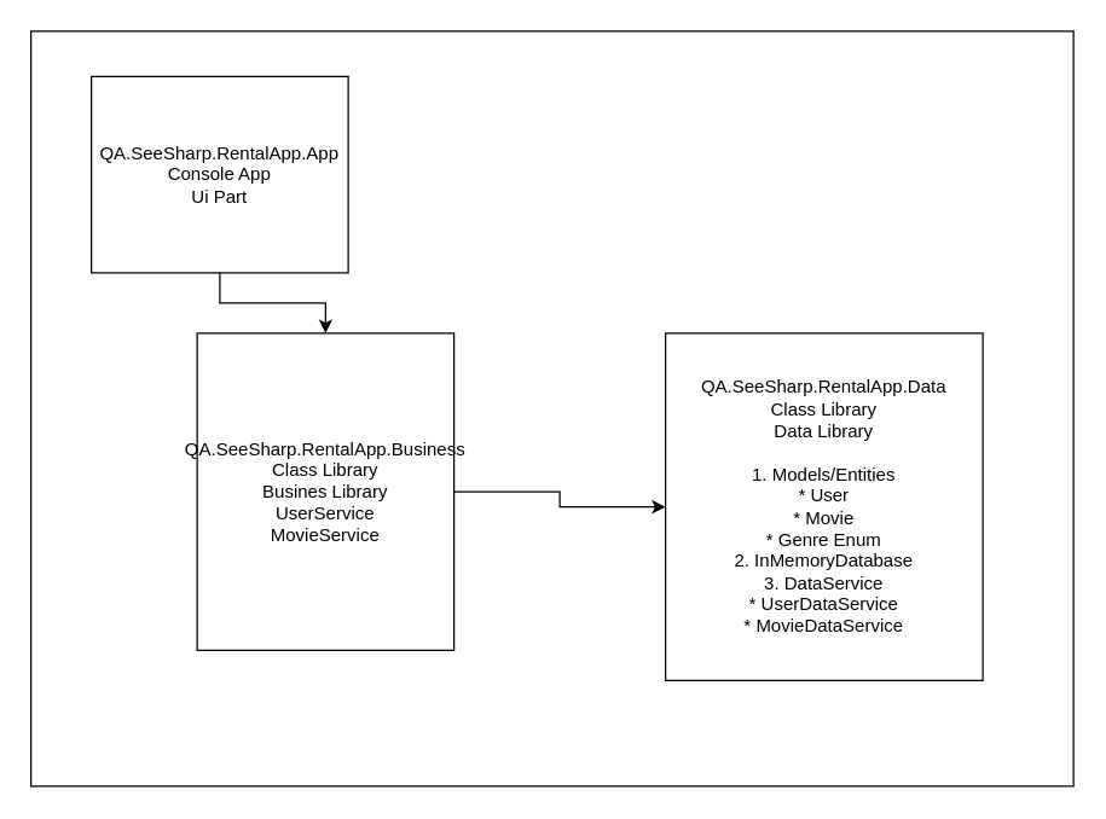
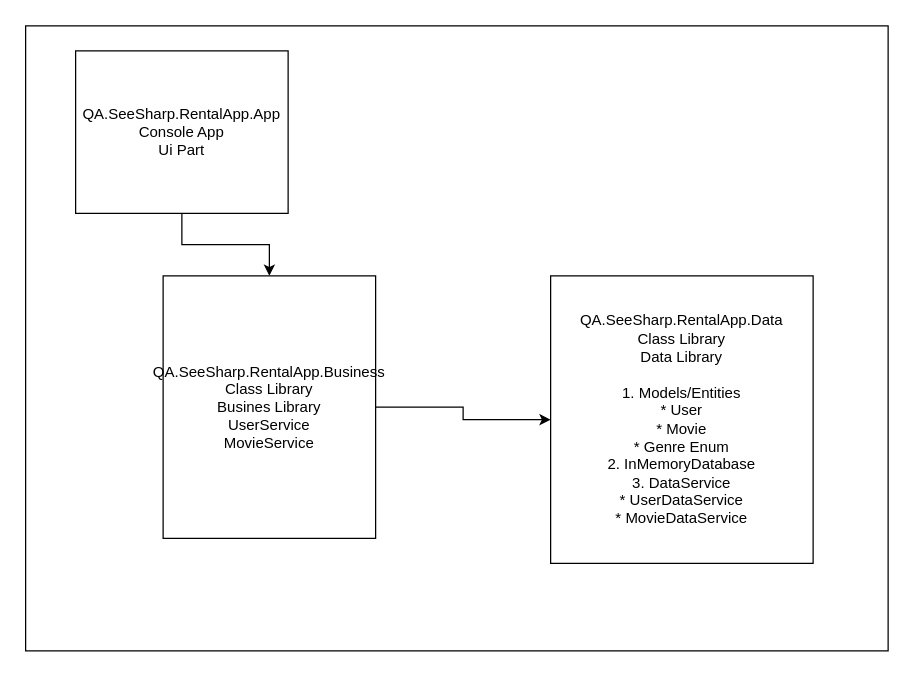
  <mxCell id="0" />
  <mxCell id="1" parent="0" />
  <mxCell id="2" value="" style="rounded=0;whiteSpace=wrap;html=1;" vertex="1" parent="1"><mxGeometry x="20" y="20" width="690" height="500" as="geometry" /></mxCell>
  <mxCell id="3" style="edgeStyle=orthogonalEdgeStyle;rounded=0;orthogonalLoop=1;jettySize=auto;html=1;" edge="1" parent="1" source="4" target="6"><mxGeometry relative="1" as="geometry" /></mxCell>
- <mxCell id="4" value="QA.SeeSharp.RentalApp.App&lt;br&gt;Console App&lt;br&gt;Ui Part" style="rounded=0;whiteSpace=wrap;html=1;" vertex="1" parent="1"><mxGeometry x="60" y="50" width="170" height="130" as="geometry" /></mxCell>
+ <mxCell id="4" value="QA.SeeSharp.RentalApp.App&lt;br&gt;Console App&lt;br&gt;Ui Part" style="rounded=0;whiteSpace=wrap;html=1;" vertex="1" parent="1"><mxGeometry x="60" y="40" width="170" height="130" as="geometry" /></mxCell>
  <mxCell id="5" style="edgeStyle=orthogonalEdgeStyle;rounded=0;orthogonalLoop=1;jettySize=auto;html=1;" edge="1" parent="1" source="6" target="7"><mxGeometry relative="1" as="geometry" /></mxCell>
  <mxCell id="6" value="QA.SeeSharp.RentalApp.Business&lt;br&gt;Class Library&lt;br&gt;Busines Library&lt;br&gt;UserService&lt;br&gt;MovieService" style="rounded=0;whiteSpace=wrap;html=1;" vertex="1" parent="1"><mxGeometry x="130" y="220" width="170" height="210" as="geometry" /></mxCell>
  <mxCell id="7" value="QA.SeeSharp.RentalApp.Data&lt;br&gt;Class Library&lt;br&gt;Data Library&lt;br&gt;&lt;br&gt;1. Models/Entities&lt;br&gt;* User&lt;br&gt;* Movie&lt;br&gt;* Genre Enum&lt;br&gt;2. InMemoryDatabase&lt;br&gt;3. DataService&lt;br&gt;* UserDataService&lt;br&gt;* MovieDataService" style="rounded=0;whiteSpace=wrap;html=1;" vertex="1" parent="1"><mxGeometry x="440" y="220" width="210" height="230" as="geometry" /></mxCell>
